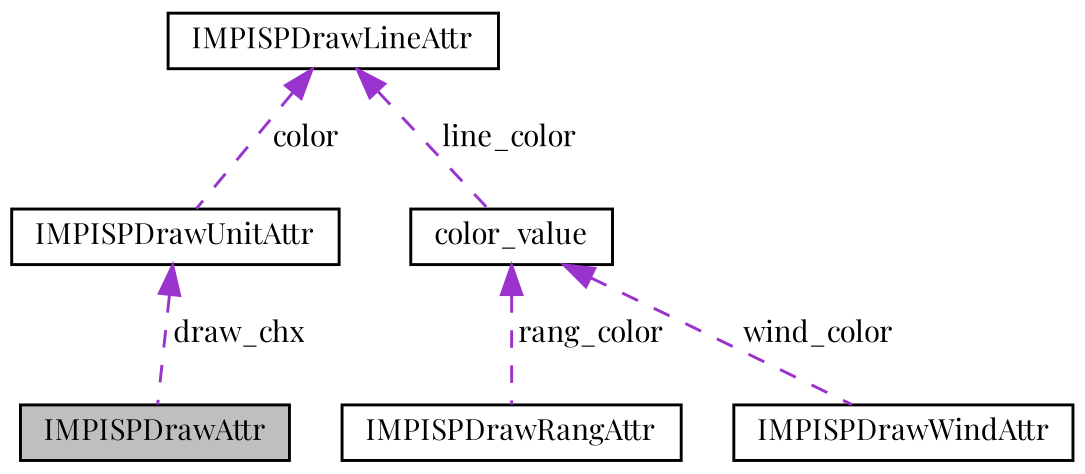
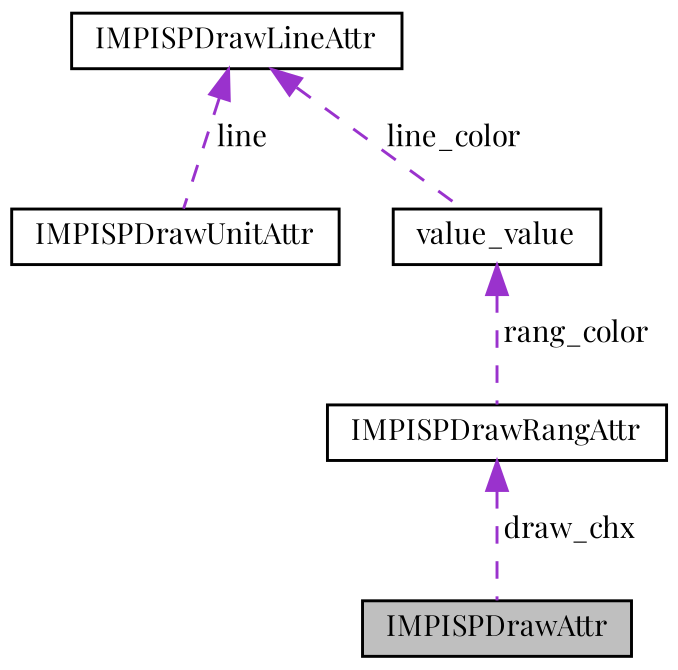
  digraph {
    fontname="Playfair Display"
    node [color=black fillcolor=white fontname="Playfair Display" fontsize=10 shape=record style=filled]
    edge [color=darkorchid3 dir=back fontname="Playfair Display" fontsize=10 labelfontname=Helvetica labelfontsize=10 style=dashed]
    n1 [fillcolor=grey75 fontcolor=black height=0.2 label=IMPISPDrawAttr width=0.4]
    n2 [height=0.2 label=IMPISPDrawUnitAttr width=0.4]
    n3 [height=0.2 label=IMPISPDrawRangAttr width=0.4]
-   n4 [height=0.2 label=color_value width=0.4]
-   n5 [height=0.2 label=IMPISPDrawWindAttr width=0.4]
+   n4 [height=0.2 label=value_value width=0.4]
    n6 [height=0.2 label=IMPISPDrawLineAttr width=0.4]
-   n2 -> n1 [label=" draw_chx"]
+   n3 -> n1 [label=" draw_chx"]
    n4 -> n3 [label=" rang_color"]
-   n4 -> n5 [label=" wind_color"]
-   n6 -> n2 [label=" color"]
+   n6 -> n2 [label=" line"]
    n6 -> n4 [label=" line_color"]
  }
